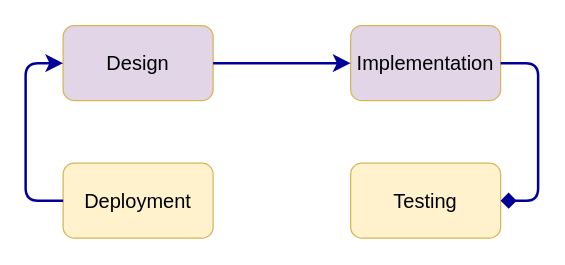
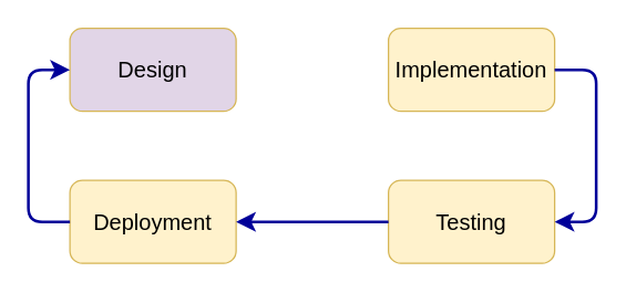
  <mxCell id="0" />
  <mxCell id="1" parent="0" />
  <mxCell id="2" value="Design" style="rounded=1;whiteSpace=wrap;html=1;fontSize=16;fillColor=#e1d5e7;strokeColor=#d6b656;" vertex="1" parent="1"><mxGeometry x="50" y="20" width="120" height="60" as="geometry" /></mxCell>
- <mxCell id="3" value="Implementation" style="rounded=1;whiteSpace=wrap;html=1;fontSize=16;fillColor=#e1d5e7;strokeColor=#d6b656;" vertex="1" parent="1"><mxGeometry x="280" y="20" width="120" height="60" as="geometry" /></mxCell>
+ <mxCell id="3" value="Implementation" style="rounded=1;whiteSpace=wrap;html=1;fontSize=16;fillColor=#fff2cc;strokeColor=#d6b656;" vertex="1" parent="1"><mxGeometry x="280" y="20" width="120" height="60" as="geometry" /></mxCell>
  <mxCell id="4" value="Testing" style="rounded=1;whiteSpace=wrap;html=1;fontSize=16;fillColor=#fff2cc;strokeColor=#d6b656;" vertex="1" parent="1"><mxGeometry x="280" y="130" width="120" height="60" as="geometry" /></mxCell>
  <mxCell id="5" value="Deployment" style="rounded=1;whiteSpace=wrap;html=1;fontSize=16;fillColor=#fff2cc;strokeColor=#d6b656;" vertex="1" parent="1"><mxGeometry x="50" y="130" width="120" height="60" as="geometry" /></mxCell>
- <mxCell id="6" value="" style="endArrow=classic;html=1;rounded=1;fontSize=12;startSize=8;endSize=8;exitX=1;exitY=0.5;exitDx=0;exitDy=0;entryX=0;entryY=0.5;entryDx=0;entryDy=0;strokeWidth=2;strokeColor=#000099;" edge="1" parent="1" source="2" target="3"><mxGeometry width="50" height="50" relative="1" as="geometry"><mxPoint x="310" y="120" as="sourcePoint" /><mxPoint x="360" y="70" as="targetPoint" /></mxGeometry></mxCell>
- <mxCell id="7" value="" style="endArrow=diamond;html=1;rounded=1;fontSize=12;startSize=8;endSize=8;exitX=1;exitY=0.5;exitDx=0;exitDy=0;entryX=1;entryY=0.5;entryDx=0;entryDy=0;strokeWidth=2;strokeColor=#000099;" edge="1" parent="1" source="3" target="4"><mxGeometry width="50" height="50" relative="1" as="geometry"><mxPoint x="180" y="60" as="sourcePoint" /><mxPoint x="290" y="60" as="targetPoint" /><Array as="points"><mxPoint x="430" y="50" /><mxPoint x="430" y="160" /></Array></mxGeometry></mxCell>
+ <mxCell id="7" value="" style="endArrow=classic;html=1;rounded=1;fontSize=12;startSize=8;endSize=8;exitX=1;exitY=0.5;exitDx=0;exitDy=0;entryX=1;entryY=0.5;entryDx=0;entryDy=0;strokeWidth=2;strokeColor=#000099;" edge="1" parent="1" source="3" target="4"><mxGeometry width="50" height="50" relative="1" as="geometry"><mxPoint x="180" y="60" as="sourcePoint" /><mxPoint x="290" y="60" as="targetPoint" /><Array as="points"><mxPoint x="430" y="50" /><mxPoint x="430" y="160" /></Array></mxGeometry></mxCell>
+ <mxCell id="8" value="" style="endArrow=classic;html=1;rounded=1;fontSize=12;startSize=8;endSize=8;exitX=0;exitY=0.5;exitDx=0;exitDy=0;entryX=1;entryY=0.5;entryDx=0;entryDy=0;strokeWidth=2;strokeColor=#000099;" edge="1" parent="1" source="4" target="5"><mxGeometry width="50" height="50" relative="1" as="geometry"><mxPoint x="180" y="60" as="sourcePoint" /><mxPoint x="290" y="60" as="targetPoint" /></mxGeometry></mxCell>
  <mxCell id="9" value="" style="endArrow=classic;html=1;rounded=1;fontSize=12;startSize=8;endSize=8;exitX=0;exitY=0.5;exitDx=0;exitDy=0;entryX=0;entryY=0.5;entryDx=0;entryDy=0;strokeWidth=2;strokeColor=#000099;" edge="1" parent="1" source="5" target="2"><mxGeometry width="50" height="50" relative="1" as="geometry"><mxPoint x="290" y="170" as="sourcePoint" /><mxPoint x="180" y="170" as="targetPoint" /><Array as="points"><mxPoint x="20" y="160" /><mxPoint x="20" y="50" /></Array></mxGeometry></mxCell>
